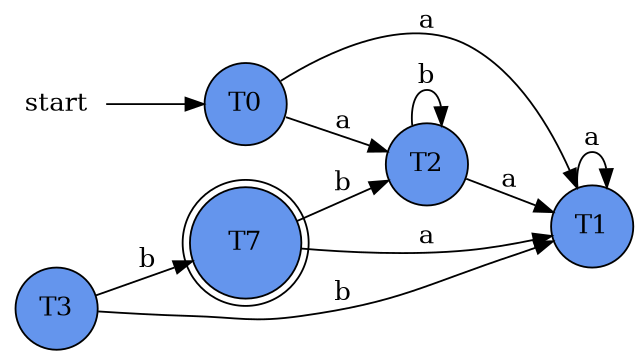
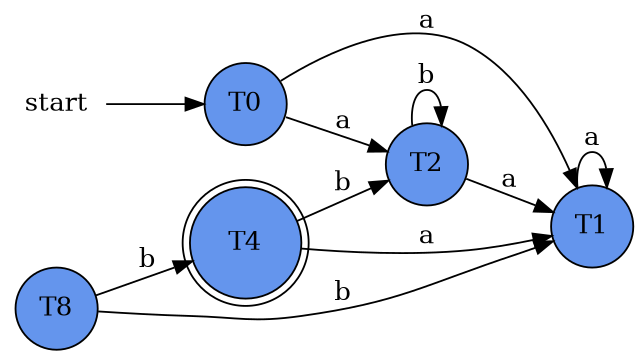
  digraph {
    rankdir=LR
    node [shape=circle fillcolor=cornflowerblue style=filled]
    start [shape=plaintext fillcolor="" style=""]
    T0
    T1
    T2
-   T3
-   T4 [shape=doublecircle label=T7]
+   T3 [label=T8]
+   T4 [shape=doublecircle]
    start -> T0
    T0 -> T1 [label=a]
    T0 -> T2 [label=a]
    T1 -> T1 [label=a]
    T2 -> T1 [label=a]
    T2 -> T2 [label=b]
    T3 -> T1 [label=b]
    T3 -> T4 [label=b]
    T4 -> T1 [label=a]
    T4 -> T2 [label=b]
  }
